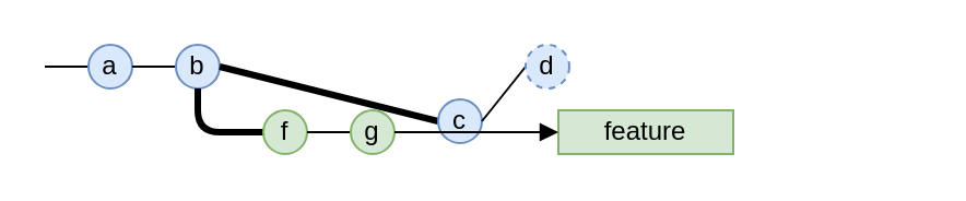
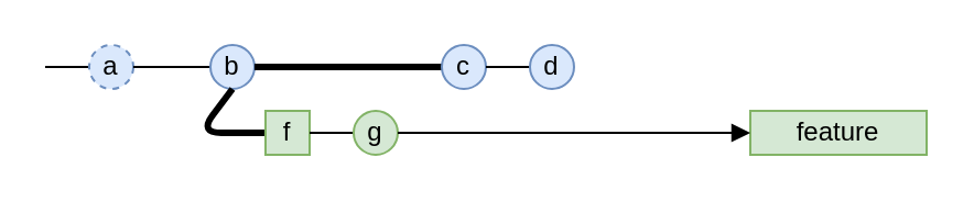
  <mxCell id="0" />
  <mxCell id="1" parent="0" />
  <mxCell id="2" value="" style="endArrow=none;html=1;rounded=1;entryX=0;entryY=0.5;entryDx=0;entryDy=0;" edge="1" parent="1" target="3"><mxGeometry width="50" height="50" relative="1" as="geometry"><mxPoint x="20" y="30" as="sourcePoint" /><mxPoint x="40" y="30" as="targetPoint" /></mxGeometry></mxCell>
- <mxCell id="3" value="a" style="ellipse;whiteSpace=wrap;html=1;fillColor=#dae8fc;strokeColor=#6c8ebf;" vertex="1" parent="1"><mxGeometry x="40" y="20" width="20" height="20" as="geometry" /></mxCell>
+ <mxCell id="3" value="a" style="ellipse;whiteSpace=wrap;html=1;fillColor=#dae8fc;strokeColor=#6c8ebf;dashed=1;" vertex="1" parent="1"><mxGeometry x="40" y="20" width="20" height="20" as="geometry" /></mxCell>
  <mxCell id="4" value="" style="endArrow=none;html=1;rounded=1;exitX=1;exitY=0.5;exitDx=0;exitDy=0;entryX=0;entryY=0.5;entryDx=0;entryDy=0;" edge="1" parent="1" source="3" target="5"><mxGeometry width="50" height="50" relative="1" as="geometry"><mxPoint x="60" y="30" as="sourcePoint" /><mxPoint x="80" y="30" as="targetPoint" /></mxGeometry></mxCell>
- <mxCell id="5" value="b" style="ellipse;whiteSpace=wrap;html=1;fillColor=#dae8fc;strokeColor=#6c8ebf;" vertex="1" parent="1"><mxGeometry x="80" y="20" width="20" height="20" as="geometry" /></mxCell>
+ <mxCell id="5" value="b" style="ellipse;whiteSpace=wrap;html=1;fillColor=#dae8fc;strokeColor=#6c8ebf;" vertex="1" parent="1"><mxGeometry x="95" y="20" width="20" height="20" as="geometry" /></mxCell>
  <mxCell id="6" value="" style="endArrow=none;html=1;rounded=1;exitX=1;exitY=0.5;exitDx=0;exitDy=0;entryX=0;entryY=0.5;entryDx=0;entryDy=0;strokeWidth=3;" edge="1" parent="1" source="5" target="7"><mxGeometry width="50" height="50" relative="1" as="geometry"><mxPoint x="100" y="30" as="sourcePoint" /><mxPoint x="200" y="30" as="targetPoint" /></mxGeometry></mxCell>
- <mxCell id="7" value="c" style="ellipse;whiteSpace=wrap;html=1;fillColor=#dae8fc;strokeColor=#6c8ebf;" vertex="1" parent="1"><mxGeometry x="200" y="45" width="20" height="20" as="geometry" /></mxCell>
+ <mxCell id="7" value="c" style="ellipse;whiteSpace=wrap;html=1;fillColor=#dae8fc;strokeColor=#6c8ebf;" vertex="1" parent="1"><mxGeometry x="200" y="20" width="20" height="20" as="geometry" /></mxCell>
  <mxCell id="8" value="" style="endArrow=none;html=1;rounded=1;exitX=1;exitY=0.5;exitDx=0;exitDy=0;entryX=0;entryY=0.5;entryDx=0;entryDy=0;" edge="1" parent="1" source="7" target="9"><mxGeometry width="50" height="50" relative="1" as="geometry"><mxPoint x="220" y="30" as="sourcePoint" /><mxPoint x="240" y="30" as="targetPoint" /></mxGeometry></mxCell>
- <mxCell id="9" value="d" style="ellipse;whiteSpace=wrap;html=1;fillColor=#dae8fc;strokeColor=#6c8ebf;dashed=1;" vertex="1" parent="1"><mxGeometry x="240" y="20" width="20" height="20" as="geometry" /></mxCell>
- <mxCell id="10" value="feature" style="rounded=0;whiteSpace=wrap;html=1;fillColor=#d5e8d4;strokeColor=#82b366;" parent="1" vertex="1"><mxGeometry x="255" y="50" width="80" height="20" as="geometry" /></mxCell>
+ <mxCell id="9" value="d" style="ellipse;whiteSpace=wrap;html=1;fillColor=#dae8fc;strokeColor=#6c8ebf;" vertex="1" parent="1"><mxGeometry x="240" y="20" width="20" height="20" as="geometry" /></mxCell>
+ <mxCell id="10" value="feature" style="rounded=0;whiteSpace=wrap;html=1;fillColor=#d5e8d4;strokeColor=#82b366;" parent="1" vertex="1"><mxGeometry x="340" y="50" width="80" height="20" as="geometry" /></mxCell>
  <mxCell id="11" value="" style="endArrow=none;html=1;rounded=1;exitX=0.5;exitY=1;exitDx=0;exitDy=0;entryX=0;entryY=0.5;entryDx=0;entryDy=0;strokeWidth=3;" edge="1" parent="1" source="5" target="12"><mxGeometry width="50" height="50" relative="1" as="geometry"><mxPoint x="90" y="20" as="sourcePoint" /><mxPoint x="120" y="60" as="targetPoint" /><Array as="points"><mxPoint x="90" y="60" /></Array></mxGeometry></mxCell>
- <mxCell id="12" value="f" style="ellipse;whiteSpace=wrap;html=1;fillColor=#d5e8d4;strokeColor=#82b366;" vertex="1" parent="1"><mxGeometry x="120" y="50" width="20" height="20" as="geometry" /></mxCell>
+ <mxCell id="12" value="f" style="whiteSpace=wrap;html=1;fillColor=#d5e8d4;strokeColor=#82b366;rounded=0;" vertex="1" parent="1"><mxGeometry x="120" y="50" width="20" height="20" as="geometry" /></mxCell>
  <mxCell id="13" value="" style="endArrow=none;html=1;rounded=1;exitX=1;exitY=0.5;exitDx=0;exitDy=0;entryX=0;entryY=0.5;entryDx=0;entryDy=0;" edge="1" parent="1" source="12" target="14"><mxGeometry width="50" height="50" relative="1" as="geometry"><mxPoint x="140" y="60" as="sourcePoint" /><mxPoint x="160" y="60" as="targetPoint" /></mxGeometry></mxCell>
  <mxCell id="14" value="g" style="ellipse;whiteSpace=wrap;html=1;fillColor=#d5e8d4;strokeColor=#82b366;" vertex="1" parent="1"><mxGeometry x="160" y="50" width="20" height="20" as="geometry" /></mxCell>
  <mxCell id="15" value="" style="endArrow=block;html=1;rounded=1;exitX=1;exitY=0.5;exitDx=0;exitDy=0;entryX=0;entryY=0.5;entryDx=0;entryDy=0;" edge="1" parent="1" source="14" target="10"><mxGeometry width="50" height="50" relative="1" as="geometry"><mxPoint x="180" y="60" as="sourcePoint" /><mxPoint x="340" y="60" as="targetPoint" /></mxGeometry></mxCell>
